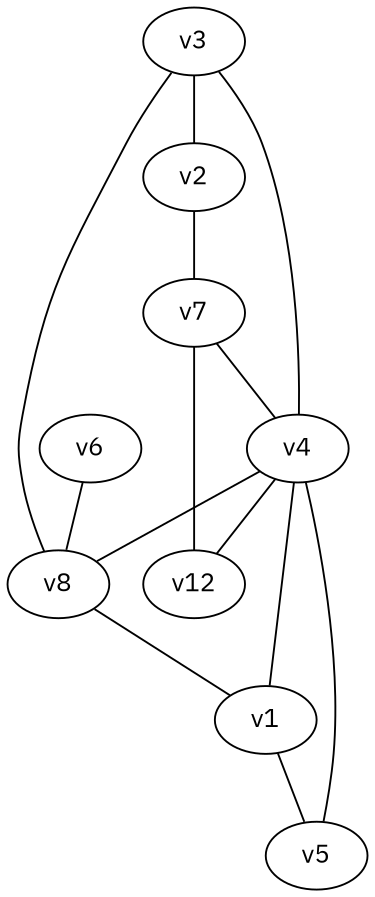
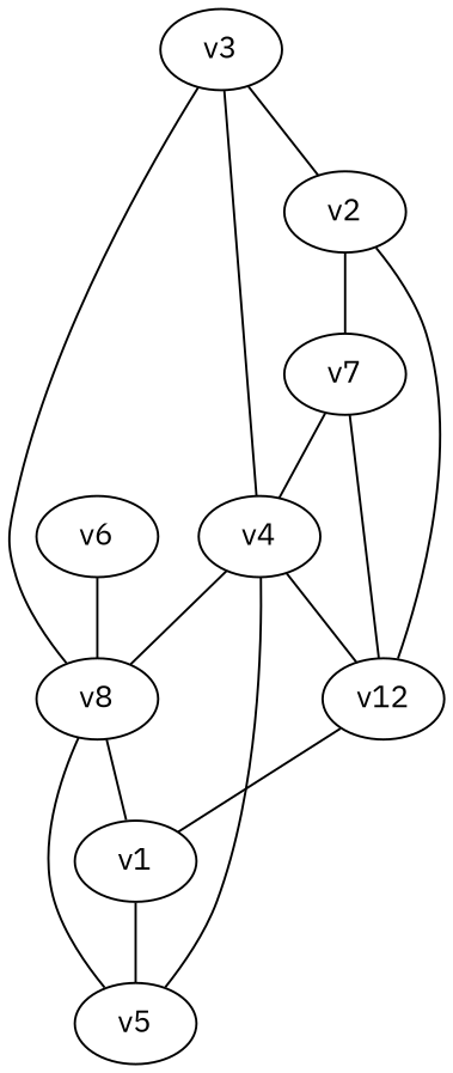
  graph {
    fontname="IBM Plex Sans"
    node [color=1 fontname="IBM Plex Sans"]
    edge [fontname="IBM Plex Sans"]
    v3 [number=10]
    v2 [color=3 number=5]
    v7 [color=2 number=1]
    v6 [color=4 number=3]
    v8 [color=3 number=8]
    v4 [color=2 number=9]
    v1 [color=4 number=7]
    n8 [label=v12 number=2]
    v5 [color=5 number=6]
    v3 -- v2
    v2 -- v7
    v7 -- v4
    v7 -- n8
    v6 -- v8
    v8 -- v3
    v8 -- v1
+   v8 -- v5
    v4 -- v3
    v4 -- v8
-   v4 -- v1
+   n8 -- v1
    v4 -- n8
    v4 -- v5
    v1 -- v5
+   n8 -- v2
  }
